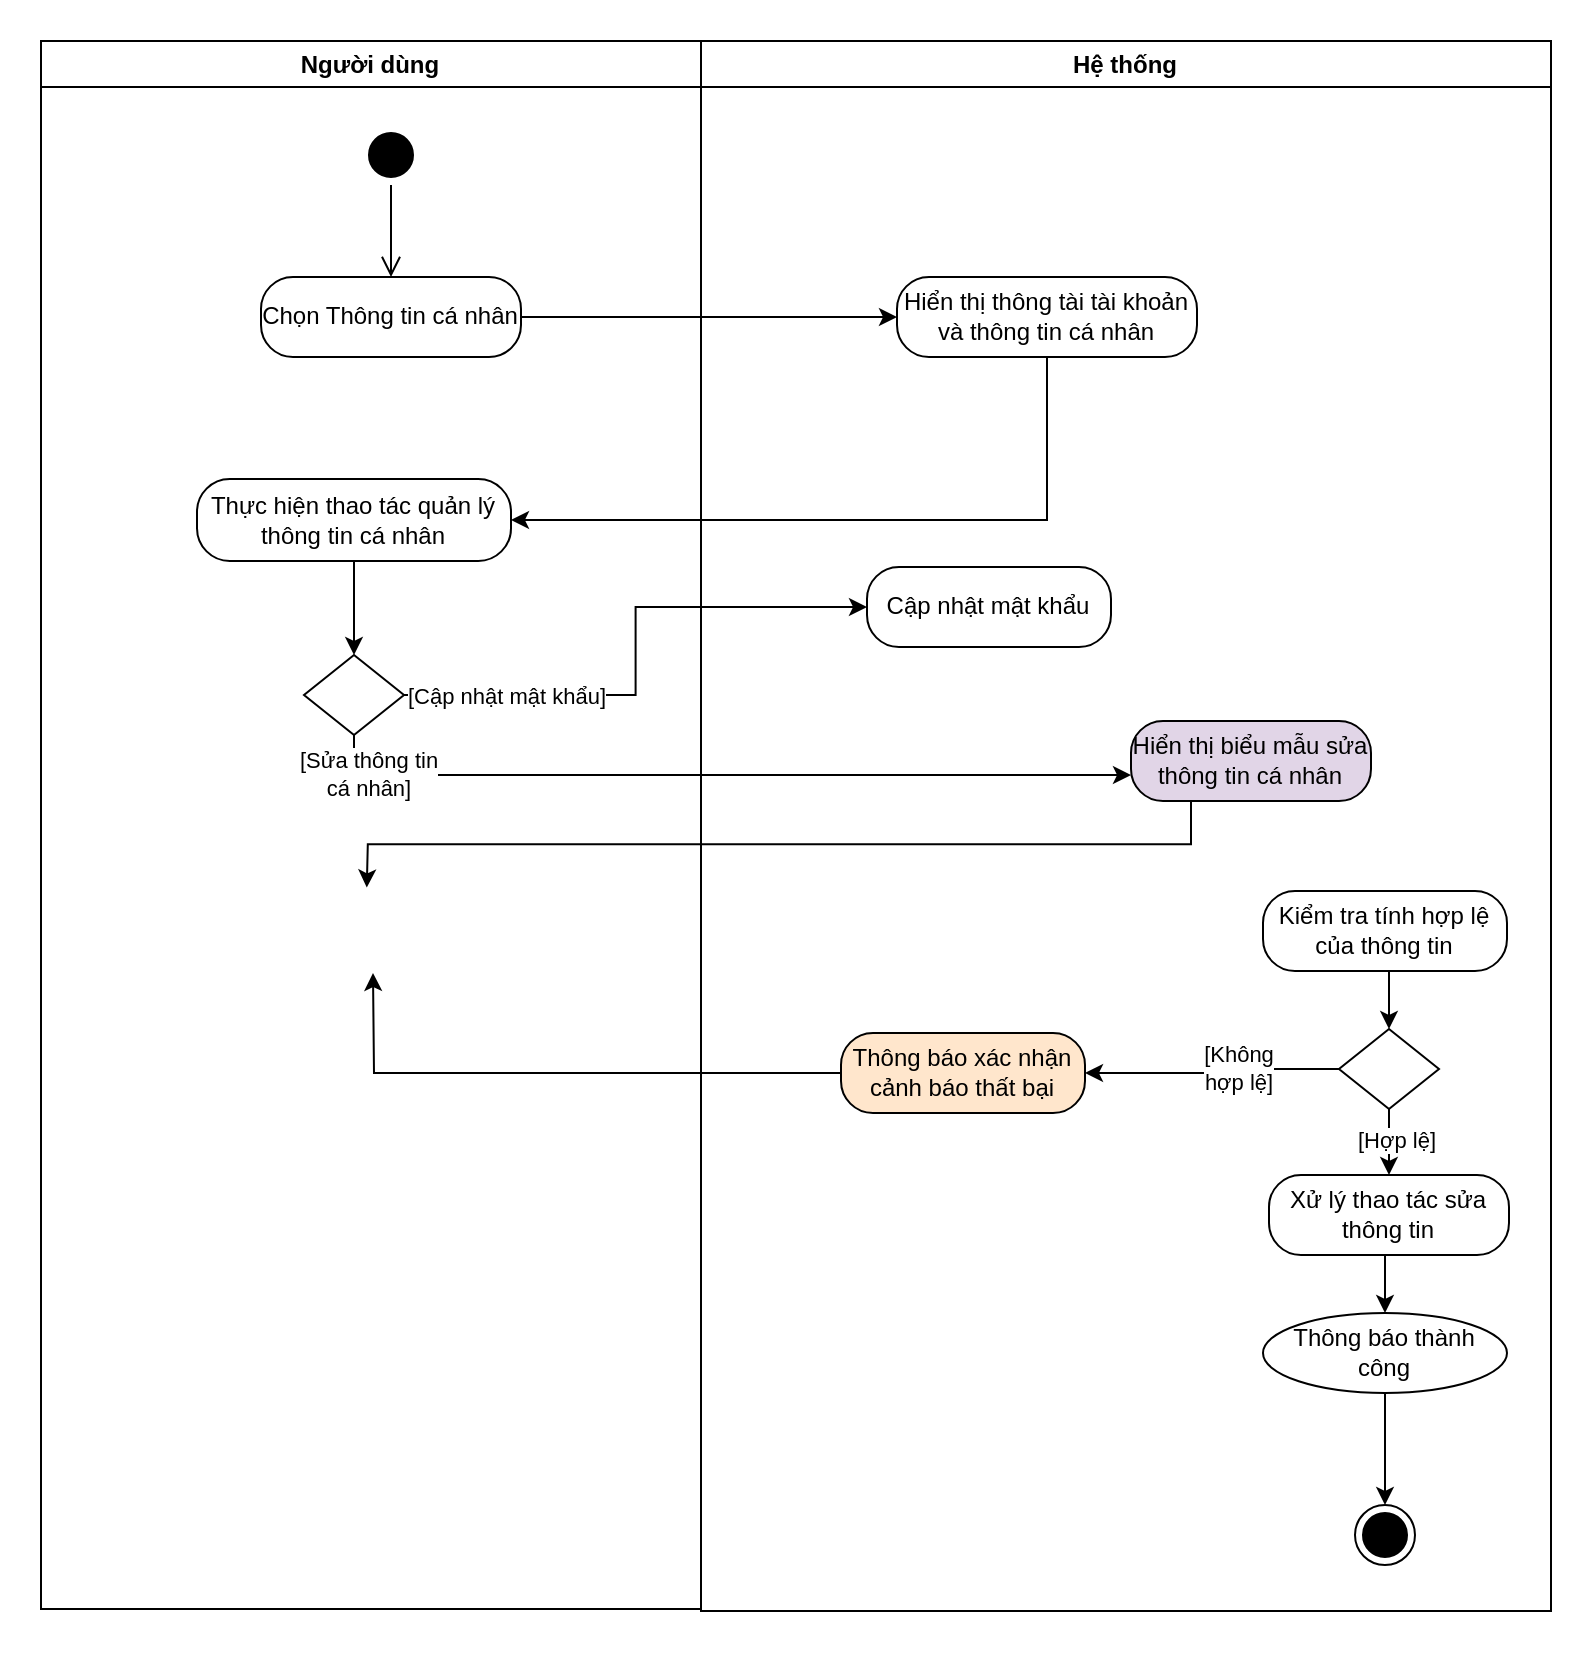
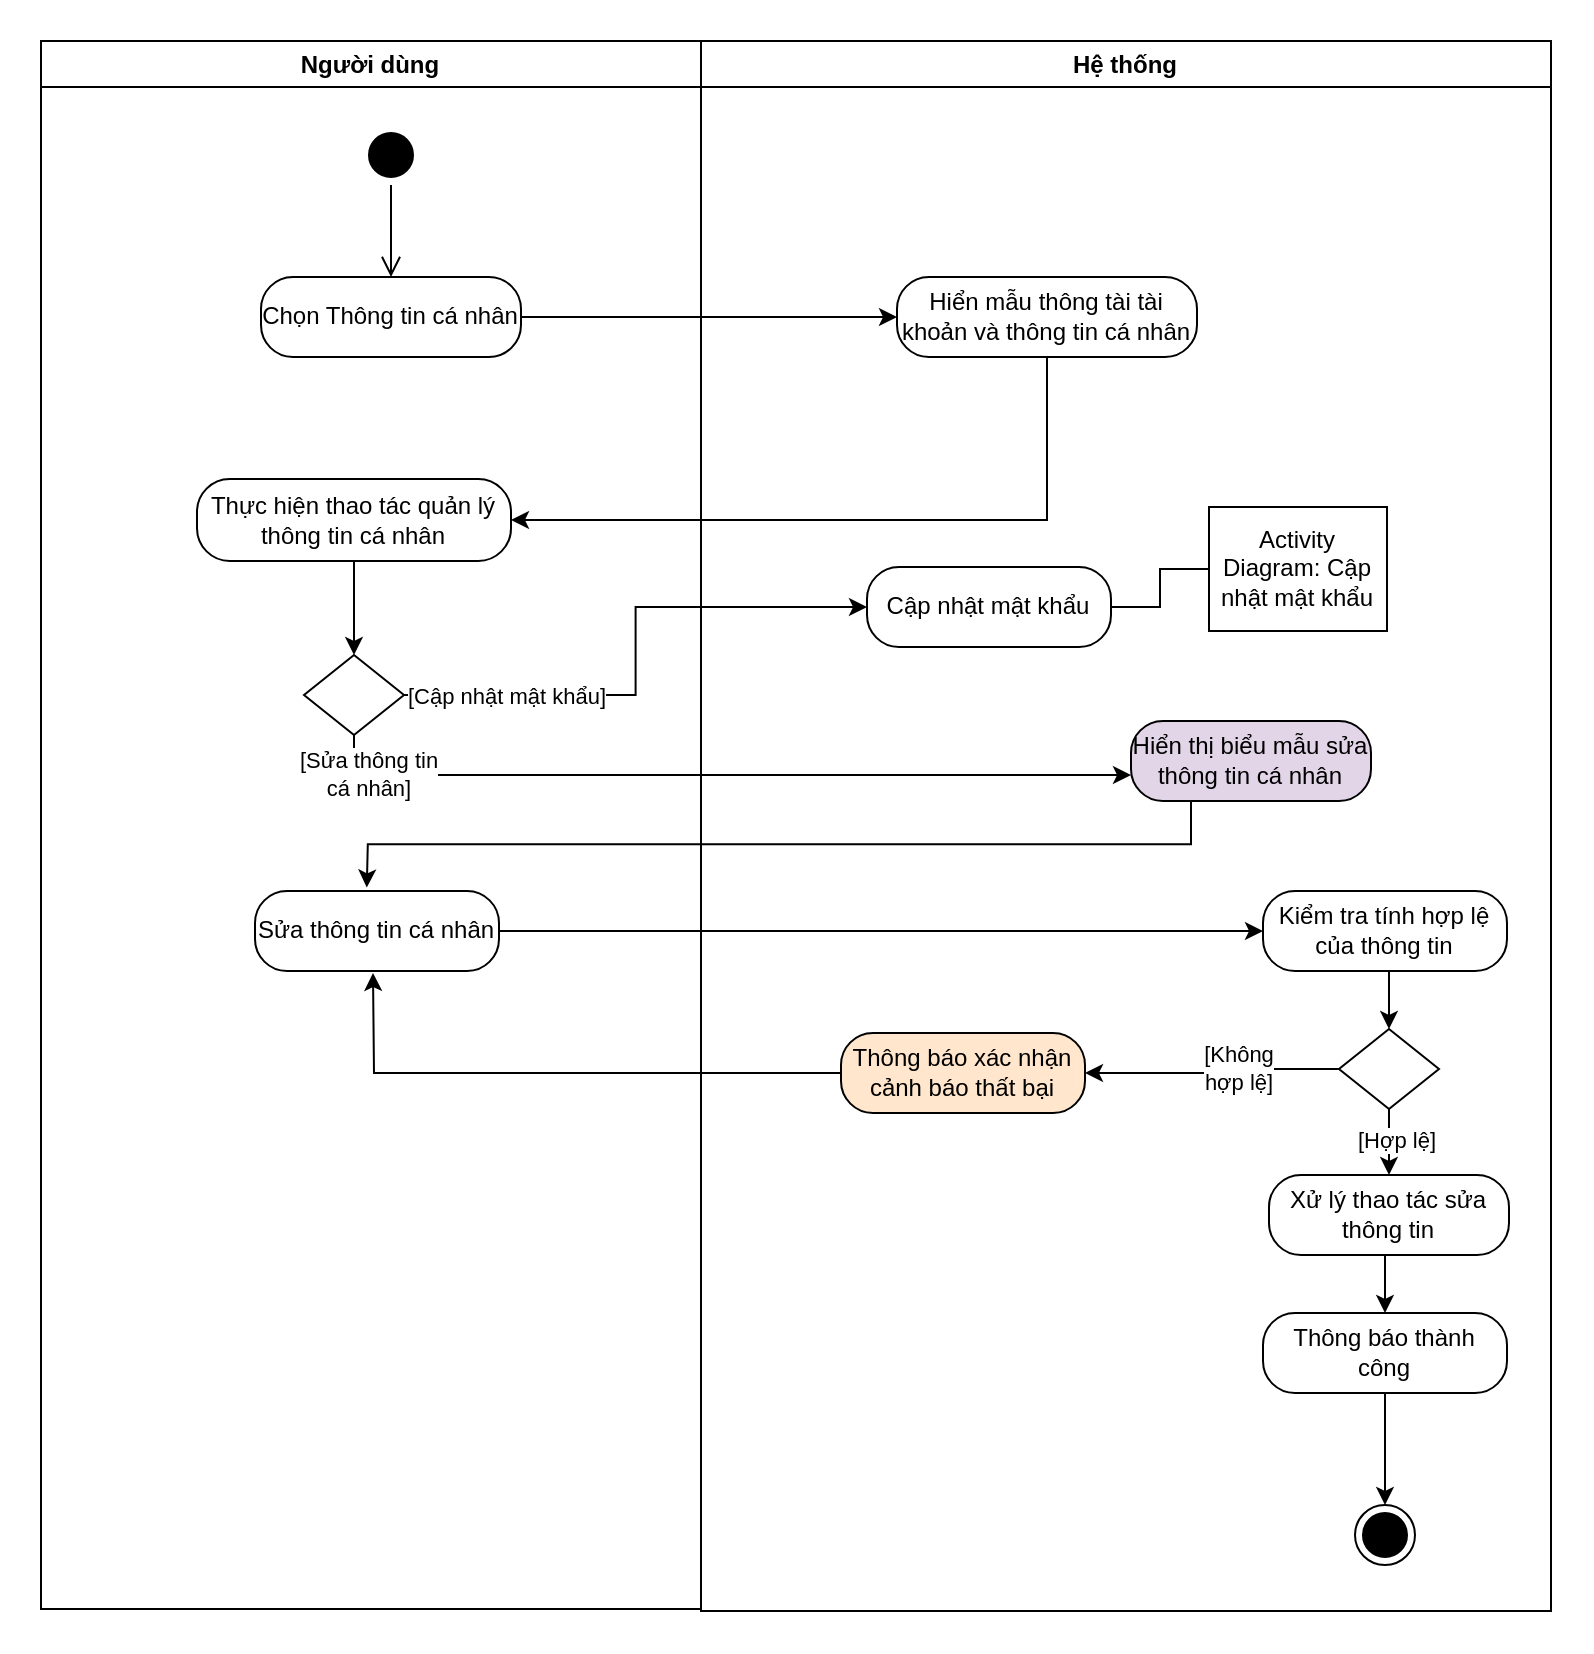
  <mxCell id="0" />
  <mxCell id="1" parent="0" />
  <mxCell id="2" value="Hệ thống" style="swimlane;startSize=23;" vertex="1" parent="1"><mxGeometry x="350" y="20" width="425" height="785" as="geometry" /></mxCell>
- <mxCell id="3" value="Hiển thị thông tài tài khoản và thông tin cá nhân" style="rounded=1;whiteSpace=wrap;html=1;arcSize=40;fontColor=#000000;fillColor=#FFFFFF;strokeColor=#000000;" vertex="1" parent="2"><mxGeometry x="98" y="118" width="150" height="40" as="geometry" /></mxCell>
+ <mxCell id="3" value="Hiển mẫu thông tài tài khoản và thông tin cá nhân" style="rounded=1;whiteSpace=wrap;html=1;arcSize=40;fontColor=#000000;fillColor=#FFFFFF;strokeColor=#000000;" vertex="1" parent="2"><mxGeometry x="98" y="118" width="150" height="40" as="geometry" /></mxCell>
  <mxCell id="4" style="edgeStyle=orthogonalEdgeStyle;rounded=0;orthogonalLoop=1;jettySize=auto;html=1;exitX=0.5;exitY=1;exitDx=0;exitDy=0;" edge="1" parent="2" source="8" target="11"><mxGeometry relative="1" as="geometry"><mxPoint x="445" y="810" as="targetPoint" /></mxGeometry></mxCell>
  <mxCell id="5" value="[Hợp lệ]" style="edgeLabel;html=1;align=center;verticalAlign=middle;resizable=0;points=[];" vertex="1" connectable="0" parent="4"><mxGeometry x="-0.352" y="3" relative="1" as="geometry"><mxPoint as="offset" /></mxGeometry></mxCell>
  <mxCell id="6" style="edgeStyle=orthogonalEdgeStyle;rounded=0;orthogonalLoop=1;jettySize=auto;html=1;exitX=0;exitY=0.5;exitDx=0;exitDy=0;" edge="1" parent="2" source="8" target="17"><mxGeometry relative="1" as="geometry"><mxPoint x="174" y="461" as="targetPoint" /></mxGeometry></mxCell>
  <mxCell id="7" value="[Không&lt;div&gt;hợp lệ]&lt;/div&gt;" style="edgeLabel;html=1;align=center;verticalAlign=middle;resizable=0;points=[];" vertex="1" connectable="0" parent="6"><mxGeometry x="-0.207" y="-1" relative="1" as="geometry"><mxPoint as="offset" /></mxGeometry></mxCell>
  <mxCell id="8" value="" style="rhombus;whiteSpace=wrap;html=1;" vertex="1" parent="2"><mxGeometry x="319" y="494" width="50" height="40" as="geometry" /></mxCell>
  <mxCell id="9" value="" style="ellipse;html=1;shape=endState;fillColor=#000000;strokeColor=#000000;" vertex="1" parent="2"><mxGeometry x="327" y="732" width="30" height="30" as="geometry" /></mxCell>
  <mxCell id="10" style="edgeStyle=orthogonalEdgeStyle;shape=connector;rounded=0;orthogonalLoop=1;jettySize=auto;html=1;exitX=0.5;exitY=1;exitDx=0;exitDy=0;entryX=0.5;entryY=0;entryDx=0;entryDy=0;strokeColor=default;align=center;verticalAlign=middle;fontFamily=Helvetica;fontSize=11;fontColor=default;labelBackgroundColor=default;startFill=0;endArrow=classic;endFill=1;" edge="1" parent="2" source="11" target="13"><mxGeometry relative="1" as="geometry"><mxPoint x="201" y="524" as="targetPoint" /></mxGeometry></mxCell>
  <mxCell id="11" value="Xử lý thao tác sửa thông tin" style="rounded=1;whiteSpace=wrap;html=1;arcSize=40;fontColor=#000000;fillColor=#FFFFFF;strokeColor=#000000;" vertex="1" parent="2"><mxGeometry x="284" y="567" width="120" height="40" as="geometry" /></mxCell>
  <mxCell id="12" style="edgeStyle=orthogonalEdgeStyle;rounded=0;orthogonalLoop=1;jettySize=auto;html=1;exitX=0.5;exitY=1;exitDx=0;exitDy=0;entryX=0.5;entryY=0;entryDx=0;entryDy=0;" edge="1" parent="2" source="13" target="9"><mxGeometry relative="1" as="geometry" /></mxCell>
- <mxCell id="13" value="Thông báo thành công" style="ellipse;whiteSpace=wrap;html=1;arcSize=40;fontColor=#000000;fillColor=#FFFFFF;strokeColor=#000000;" vertex="1" parent="2"><mxGeometry x="281" y="636" width="122" height="40" as="geometry" /></mxCell>
+ <mxCell id="13" value="Thông báo thành công" style="rounded=1;whiteSpace=wrap;html=1;arcSize=40;fontColor=#000000;fillColor=#FFFFFF;strokeColor=#000000;" vertex="1" parent="2"><mxGeometry x="281" y="636" width="122" height="40" as="geometry" /></mxCell>
  <mxCell id="14" style="edgeStyle=orthogonalEdgeStyle;rounded=0;orthogonalLoop=1;jettySize=auto;html=1;exitX=0.25;exitY=1;exitDx=0;exitDy=0;" edge="1" parent="2" source="15"><mxGeometry relative="1" as="geometry"><mxPoint x="-167.103" y="423.241" as="targetPoint" /></mxGeometry></mxCell>
  <mxCell id="15" value="Hiển thị biểu mẫu sửa thông tin cá nhân" style="rounded=1;whiteSpace=wrap;html=1;arcSize=40;fontColor=#000000;fillColor=#e1d5e7;strokeColor=#000000;" vertex="1" parent="2"><mxGeometry x="215" y="340" width="120" height="40" as="geometry" /></mxCell>
  <mxCell id="16" style="edgeStyle=orthogonalEdgeStyle;rounded=0;orthogonalLoop=1;jettySize=auto;html=1;exitX=0;exitY=0.5;exitDx=0;exitDy=0;" edge="1" parent="2" source="17"><mxGeometry relative="1" as="geometry"><mxPoint x="-164" y="466" as="targetPoint" /></mxGeometry></mxCell>
  <mxCell id="17" value="Thông báo xác nhận cảnh báo thất bại" style="rounded=1;whiteSpace=wrap;html=1;arcSize=40;fontColor=#000000;fillColor=#ffe6cc;strokeColor=#000000;" vertex="1" parent="2"><mxGeometry x="70" y="496" width="122" height="40" as="geometry" /></mxCell>
+ <mxCell id="18" value="" style="edgeStyle=orthogonalEdgeStyle;rounded=0;orthogonalLoop=1;jettySize=auto;html=1;endArrow=none;startFill=0;" edge="1" parent="2" source="19" target="20"><mxGeometry relative="1" as="geometry" /></mxCell>
  <mxCell id="19" value="Cập nhật mật khẩu" style="rounded=1;whiteSpace=wrap;html=1;arcSize=40;fontColor=#000000;fillColor=#FFFFFF;strokeColor=#000000;" vertex="1" parent="2"><mxGeometry x="83" y="263" width="122" height="40" as="geometry" /></mxCell>
+ <mxCell id="20" value="Activity Diagram: Cập nhật mật khẩu" style="shape=note;whiteSpace=wrap;html=1;backgroundOutline=1;darkOpacity=0.05;size=0;" vertex="1" parent="2"><mxGeometry x="254" y="233" width="89" height="62" as="geometry" /></mxCell>
  <mxCell id="21" style="edgeStyle=orthogonalEdgeStyle;rounded=0;orthogonalLoop=1;jettySize=auto;html=1;exitX=0.5;exitY=1;exitDx=0;exitDy=0;entryX=0.5;entryY=0;entryDx=0;entryDy=0;" edge="1" parent="2" source="22" target="8"><mxGeometry relative="1" as="geometry" /></mxCell>
  <mxCell id="22" value="Kiểm tra tính hợp lệ của thông tin" style="rounded=1;whiteSpace=wrap;html=1;arcSize=40;fontColor=#000000;fillColor=#FFFFFF;strokeColor=#000000;" vertex="1" parent="2"><mxGeometry x="281" y="425" width="122" height="40" as="geometry" /></mxCell>
  <mxCell id="23" value="Người dùng" style="swimlane;startSize=23;" vertex="1" parent="1"><mxGeometry x="20" y="20" width="330" height="784" as="geometry" /></mxCell>
  <mxCell id="24" value="Chọn Thông tin cá nhân" style="rounded=1;whiteSpace=wrap;html=1;arcSize=40;fontColor=#000000;fillColor=#FFFFFF;strokeColor=#000000;" vertex="1" parent="23"><mxGeometry x="110" y="118" width="130" height="40" as="geometry" /></mxCell>
  <mxCell id="25" value="" style="ellipse;html=1;shape=startState;fillColor=#000000;strokeColor=#000000;" vertex="1" parent="23"><mxGeometry x="160" y="42" width="30" height="30" as="geometry" /></mxCell>
  <mxCell id="26" value="" style="edgeStyle=orthogonalEdgeStyle;html=1;verticalAlign=bottom;endArrow=open;endSize=8;strokeColor=#000000;rounded=0;entryX=0.5;entryY=0;entryDx=0;entryDy=0;" edge="1" parent="23" source="25" target="24"><mxGeometry relative="1" as="geometry"><mxPoint x="90" y="130" as="targetPoint" /></mxGeometry></mxCell>
  <mxCell id="27" style="edgeStyle=orthogonalEdgeStyle;rounded=0;orthogonalLoop=1;jettySize=auto;html=1;exitX=0.5;exitY=1;exitDx=0;exitDy=0;" edge="1" parent="23" source="28" target="29"><mxGeometry relative="1" as="geometry" /></mxCell>
  <mxCell id="28" value="Thực hiện thao tác quản lý thông tin cá nhân" style="rounded=1;whiteSpace=wrap;html=1;arcSize=40;fontColor=#000000;fillColor=#FFFFFF;strokeColor=#000000;" vertex="1" parent="23"><mxGeometry x="78" y="219" width="157" height="41" as="geometry" /></mxCell>
  <mxCell id="29" value="" style="rhombus;whiteSpace=wrap;html=1;" vertex="1" parent="23"><mxGeometry x="131.5" y="307" width="50" height="40" as="geometry" /></mxCell>
+ <mxCell id="30" value="Sửa thông tin cá nhân" style="rounded=1;whiteSpace=wrap;html=1;arcSize=40;fontColor=#000000;fillColor=#FFFFFF;strokeColor=#000000;" vertex="1" parent="23"><mxGeometry x="107" y="425" width="122" height="40" as="geometry" /></mxCell>
  <mxCell id="31" style="edgeStyle=orthogonalEdgeStyle;rounded=0;orthogonalLoop=1;jettySize=auto;html=1;exitX=1;exitY=0.5;exitDx=0;exitDy=0;" edge="1" parent="1" source="24" target="3"><mxGeometry relative="1" as="geometry" /></mxCell>
  <mxCell id="32" style="edgeStyle=orthogonalEdgeStyle;rounded=0;orthogonalLoop=1;jettySize=auto;html=1;exitX=0.5;exitY=1;exitDx=0;exitDy=0;entryX=1;entryY=0.5;entryDx=0;entryDy=0;" edge="1" parent="1" source="3" target="28"><mxGeometry relative="1" as="geometry" /></mxCell>
  <mxCell id="33" style="edgeStyle=orthogonalEdgeStyle;rounded=0;orthogonalLoop=1;jettySize=auto;html=1;exitX=1;exitY=0.5;exitDx=0;exitDy=0;entryX=0;entryY=0.5;entryDx=0;entryDy=0;" edge="1" parent="1" source="29" target="19"><mxGeometry relative="1" as="geometry"><mxPoint x="388.333" y="451.167" as="targetPoint" /><mxPoint x="256" y="382" as="sourcePoint" /></mxGeometry></mxCell>
  <mxCell id="34" value="[Cập nhật mật khẩu]" style="edgeLabel;html=1;align=center;verticalAlign=middle;resizable=0;points=[];" vertex="1" connectable="0" parent="33"><mxGeometry x="-0.861" y="3" relative="1" as="geometry"><mxPoint x="32" y="3" as="offset" /></mxGeometry></mxCell>
  <mxCell id="35" style="edgeStyle=orthogonalEdgeStyle;rounded=0;orthogonalLoop=1;jettySize=auto;html=1;exitX=0.5;exitY=1;exitDx=0;exitDy=0;" edge="1" parent="1" source="29" target="15"><mxGeometry relative="1" as="geometry"><Array as="points"><mxPoint x="176" y="387" /></Array></mxGeometry></mxCell>
  <mxCell id="36" value="[Sửa thông tin&lt;div&gt;cá nhân]&lt;/div&gt;" style="edgeLabel;html=1;align=center;verticalAlign=middle;resizable=0;points=[];" vertex="1" connectable="0" parent="35"><mxGeometry x="-0.867" y="1" relative="1" as="geometry"><mxPoint as="offset" /></mxGeometry></mxCell>
+ <mxCell id="37" style="edgeStyle=orthogonalEdgeStyle;rounded=0;orthogonalLoop=1;jettySize=auto;html=1;exitX=1;exitY=0.5;exitDx=0;exitDy=0;entryX=0;entryY=0.5;entryDx=0;entryDy=0;" edge="1" parent="1" source="30" target="22"><mxGeometry relative="1" as="geometry" /></mxCell>
